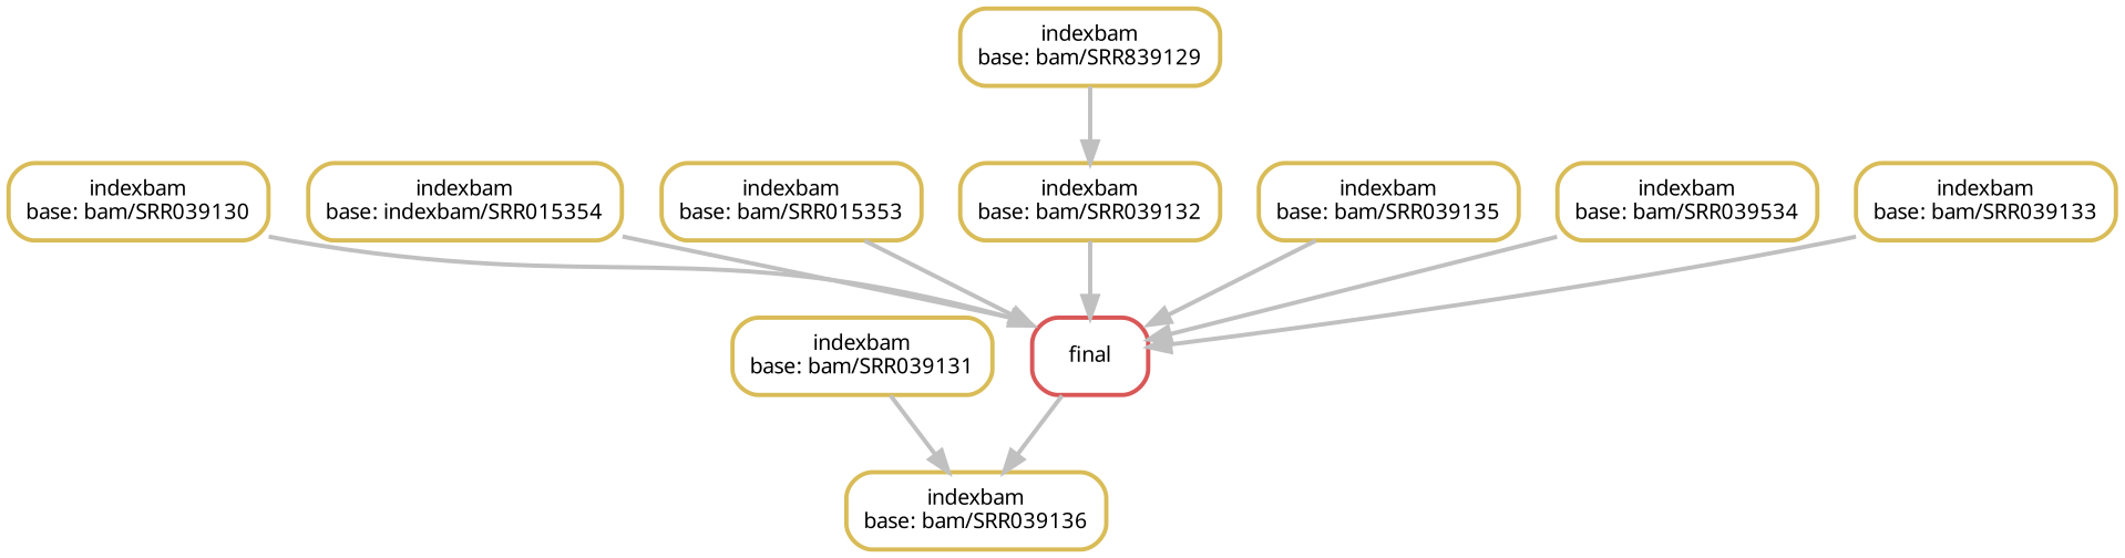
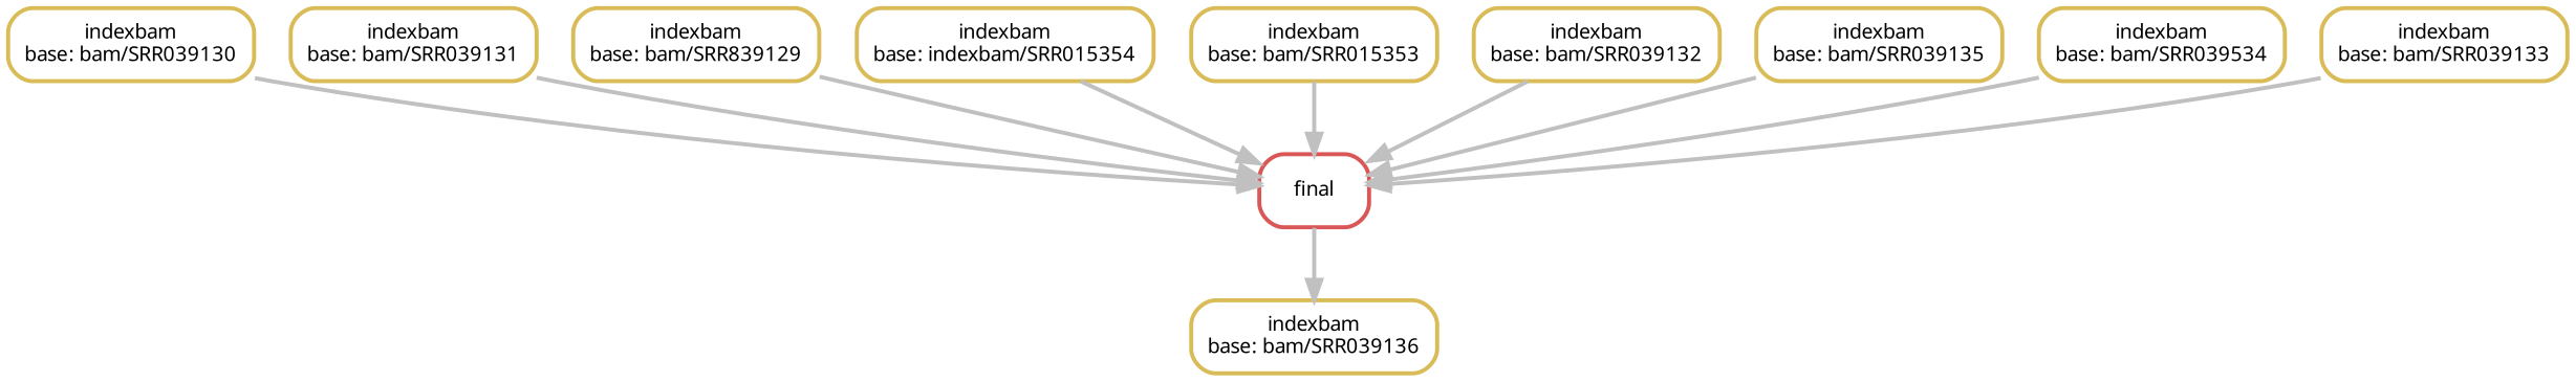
  digraph {
    bgcolor=white
    node [color="0.13 0.6 0.85" fontname=sans fontsize=10 penwidth=2 shape=box style=rounded]
    edge [color=grey penwidth=2]
    n1 [color="0.00 0.6 0.85" label=final]
    n2 [label="indexbam\nbase: bam/SRR039136"]
    n3 [label="indexbam\nbase: bam/SRR039130"]
    n4 [label="indexbam\nbase: bam/SRR039131"]
    n5 [label="indexbam\nbase: bam/SRR839129"]
    n6 [label="indexbam\nbase: indexbam/SRR015354"]
    n7 [label="indexbam\nbase: bam/SRR015353"]
    n8 [label="indexbam\nbase: bam/SRR039132"]
    n9 [label="indexbam\nbase: bam/SRR039135"]
    n10 [label="indexbam\nbase: bam/SRR039534"]
    n11 [label="indexbam\nbase: bam/SRR039133"]
    n1 -> n2
    n3 -> n1
-   n4 -> n2
-   n5 -> n8
+   n4 -> n1
+   n5 -> n1
    n6 -> n1
    n7 -> n1
    n8 -> n1
    n9 -> n1
    n10 -> n1
    n11 -> n1
  }
